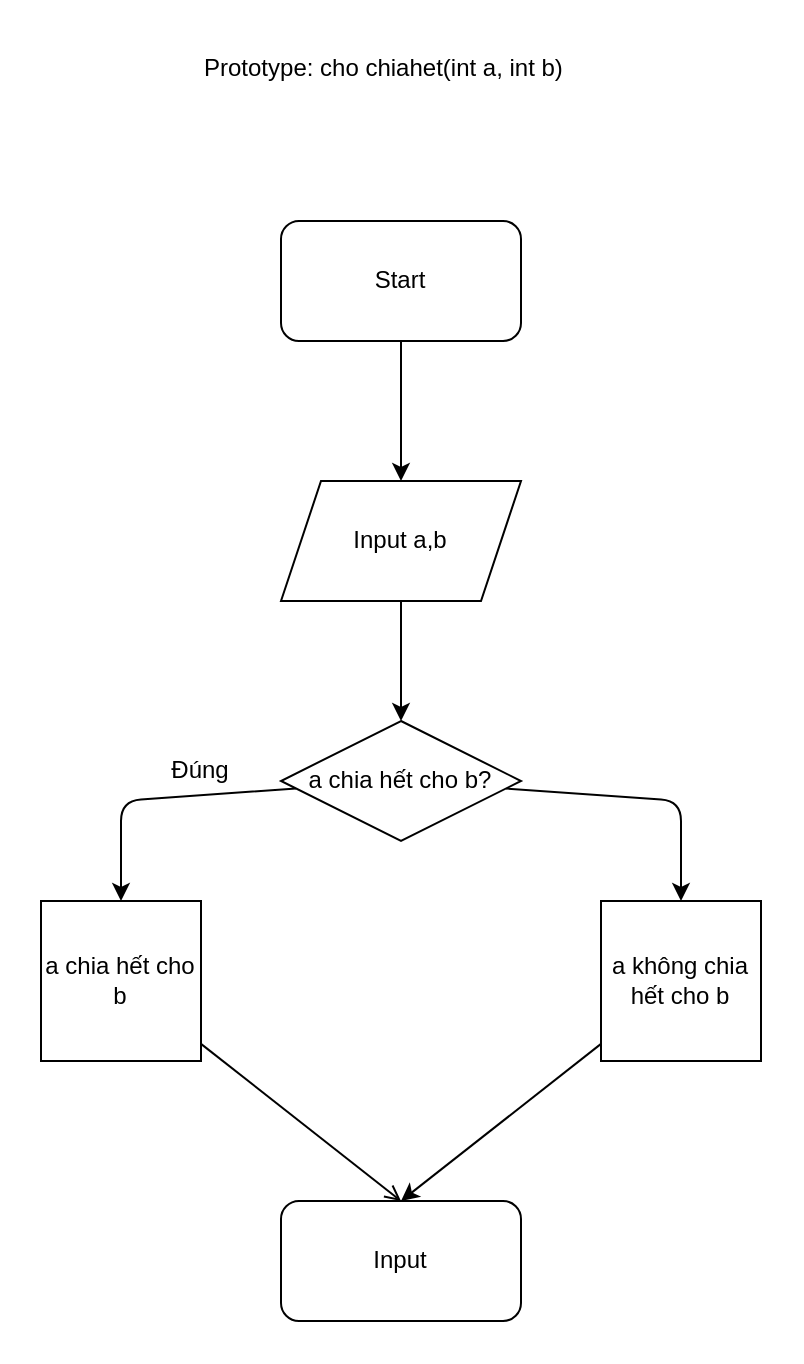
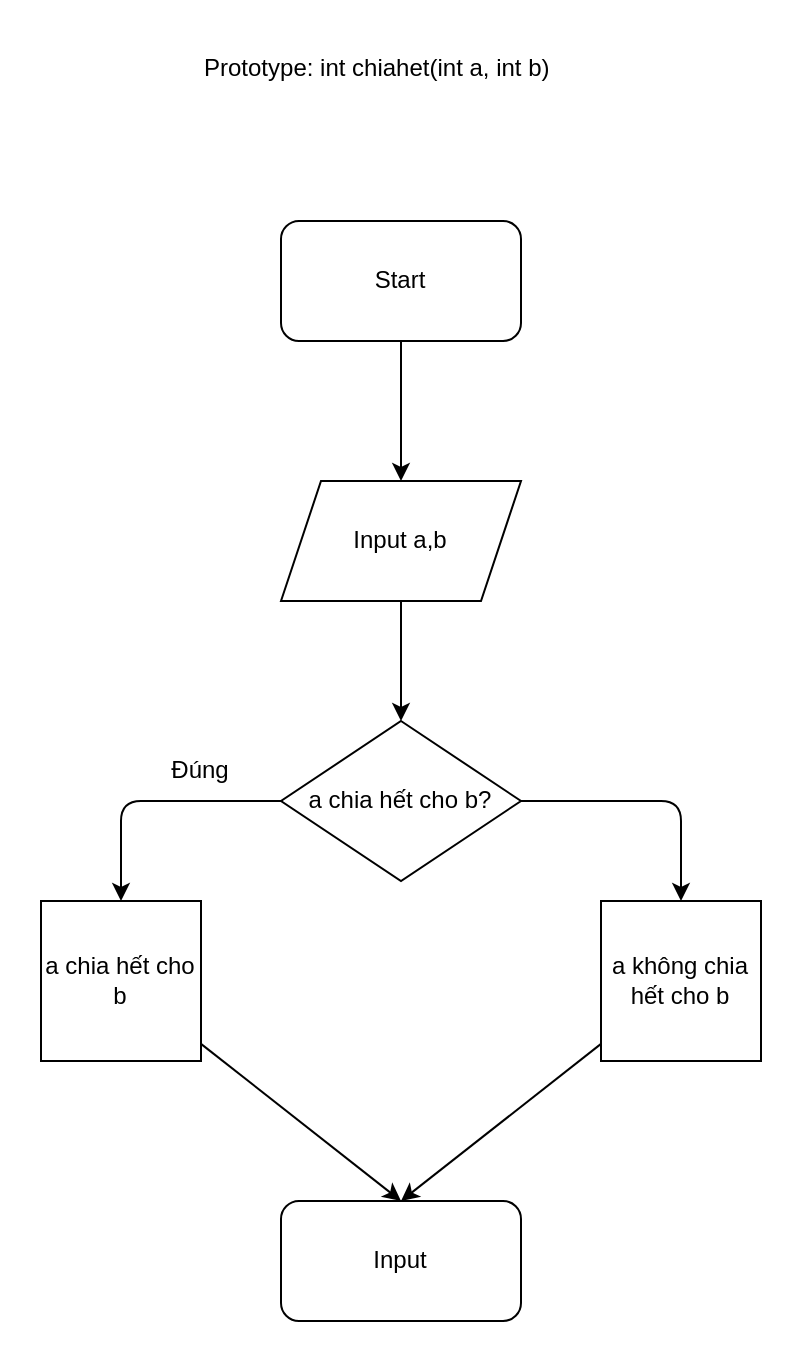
  <mxCell id="0" />
  <mxCell id="1" parent="0" />
  <mxCell id="2" value="" style="edgeStyle=none;html=1;" parent="1" source="3" target="5" edge="1"><mxGeometry relative="1" as="geometry" /></mxCell>
  <mxCell id="3" value="Start" style="rounded=1;whiteSpace=wrap;html=1;" parent="1" vertex="1"><mxGeometry x="140" y="110" width="120" height="60" as="geometry" /></mxCell>
  <mxCell id="4" value="" style="edgeStyle=none;html=1;" parent="1" source="5" target="8" edge="1"><mxGeometry relative="1" as="geometry" /></mxCell>
  <mxCell id="5" value="Input a,b" style="shape=parallelogram;perimeter=parallelogramPerimeter;whiteSpace=wrap;html=1;fixedSize=1;" parent="1" vertex="1"><mxGeometry x="140" y="240" width="120" height="60" as="geometry" /></mxCell>
  <mxCell id="6" style="edgeStyle=none;html=1;entryX=0.5;entryY=0;entryDx=0;entryDy=0;" parent="1" source="8" target="10" edge="1"><mxGeometry relative="1" as="geometry"><Array as="points"><mxPoint x="60" y="400" /></Array></mxGeometry></mxCell>
  <mxCell id="7" style="edgeStyle=none;html=1;entryX=0.5;entryY=0;entryDx=0;entryDy=0;" parent="1" source="8" target="12" edge="1"><mxGeometry relative="1" as="geometry"><Array as="points"><mxPoint x="340" y="400" /></Array></mxGeometry></mxCell>
- <mxCell id="8" value="a chia hết cho b?" style="rhombus;whiteSpace=wrap;html=1;" parent="1" vertex="1"><mxGeometry x="140" y="360" width="120" height="60" as="geometry" /></mxCell>
- <mxCell id="9" style="edgeStyle=none;html=1;entryX=0.5;entryY=0;entryDx=0;entryDy=0;endArrow=open;" parent="1" source="10" target="13" edge="1"><mxGeometry relative="1" as="geometry" /></mxCell>
+ <mxCell id="8" value="a chia hết cho b?" style="rhombus;whiteSpace=wrap;html=1;" parent="1" vertex="1"><mxGeometry x="140" y="360" width="120" height="80" as="geometry" /></mxCell>
+ <mxCell id="9" style="edgeStyle=none;html=1;entryX=0.5;entryY=0;entryDx=0;entryDy=0;" parent="1" source="10" target="13" edge="1"><mxGeometry relative="1" as="geometry" /></mxCell>
  <mxCell id="10" value="a chia hết cho b" style="whiteSpace=wrap;html=1;aspect=fixed;" parent="1" vertex="1"><mxGeometry x="20" y="450" width="80" height="80" as="geometry" /></mxCell>
  <mxCell id="11" style="edgeStyle=none;html=1;entryX=0.5;entryY=0;entryDx=0;entryDy=0;" parent="1" source="12" target="13" edge="1"><mxGeometry relative="1" as="geometry" /></mxCell>
  <mxCell id="12" value="a không chia hết cho b" style="whiteSpace=wrap;html=1;aspect=fixed;" parent="1" vertex="1"><mxGeometry x="300" y="450" width="80" height="80" as="geometry" /></mxCell>
  <mxCell id="13" value="Input" style="rounded=1;whiteSpace=wrap;html=1;" parent="1" vertex="1"><mxGeometry x="140" y="600" width="120" height="60" as="geometry" /></mxCell>
  <mxCell id="14" value="Đúng" style="text;html=1;strokeColor=none;fillColor=none;align=center;verticalAlign=middle;whiteSpace=wrap;rounded=0;" parent="1" vertex="1"><mxGeometry x="70" y="370" width="60" height="30" as="geometry" /></mxCell>
- <mxCell id="15" value="Prototype: cho chiahet(int a, int b)" style="text;whiteSpace=wrap;html=1;" vertex="1" parent="1"><mxGeometry x="100" y="20" width="210" height="40" as="geometry" /></mxCell>
+ <mxCell id="15" value="Prototype: int chiahet(int a, int b)" style="text;whiteSpace=wrap;html=1;" vertex="1" parent="1"><mxGeometry x="100" y="20" width="210" height="40" as="geometry" /></mxCell>
